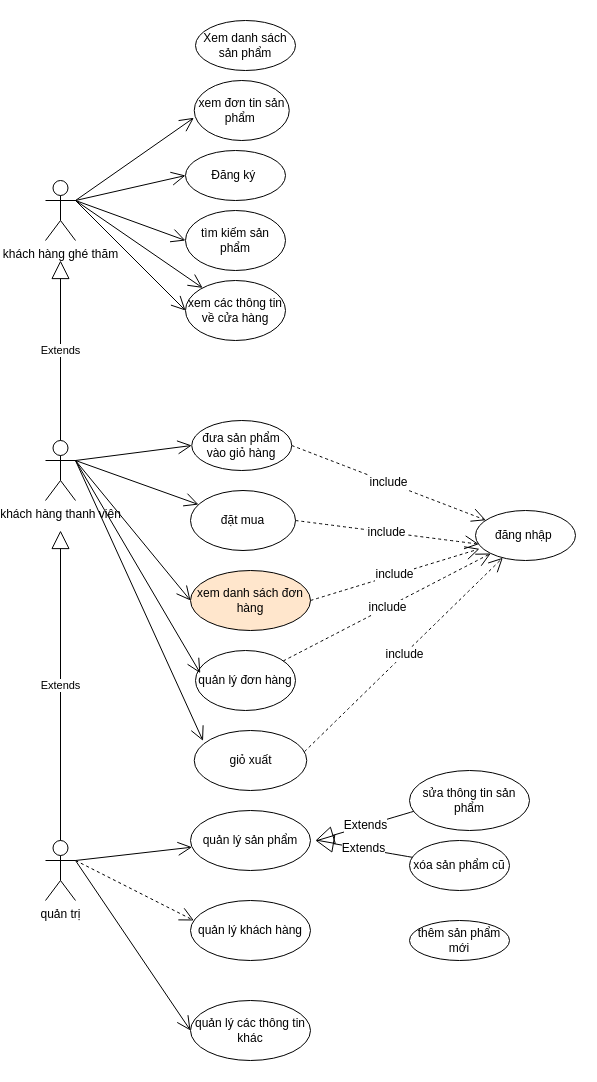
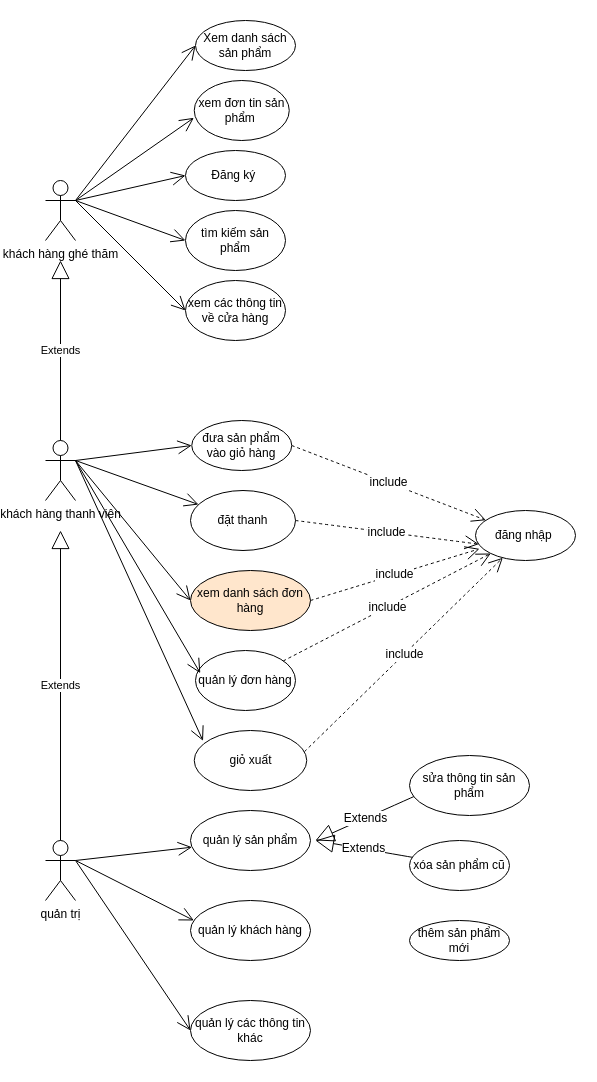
  <mxCell id="0" />
  <mxCell id="1" parent="0" />
  <mxCell id="2" value="khách hàng thanh viên" style="shape=umlActor;verticalLabelPosition=bottom;verticalAlign=top;html=1;outlineConnect=0;" parent="1" vertex="1"><mxGeometry x="20" y="440" width="30" height="60" as="geometry" /></mxCell>
  <mxCell id="3" value="quản trị" style="shape=umlActor;verticalLabelPosition=bottom;verticalAlign=top;html=1;outlineConnect=0;" parent="1" vertex="1"><mxGeometry x="20" y="840" width="30" height="60" as="geometry" /></mxCell>
  <mxCell id="4" value="khách hàng ghé thăm" style="shape=umlActor;verticalLabelPosition=bottom;verticalAlign=top;html=1;outlineConnect=0;" parent="1" vertex="1"><mxGeometry x="20" y="180" width="30" height="60" as="geometry" /></mxCell>
  <mxCell id="5" value="Xem danh sách sản phẩm" style="ellipse;whiteSpace=wrap;html=1;" parent="1" vertex="1"><mxGeometry x="170" y="20" width="100" height="50" as="geometry" /></mxCell>
  <mxCell id="6" value="xem đơn tin sản phẩm&amp;nbsp;" style="ellipse;whiteSpace=wrap;html=1;" parent="1" vertex="1"><mxGeometry x="168.75" y="80" width="95" height="60" as="geometry" /></mxCell>
  <mxCell id="7" value="Đăng ký&amp;nbsp;" style="ellipse;whiteSpace=wrap;html=1;" parent="1" vertex="1"><mxGeometry x="160" y="150" width="100" height="50" as="geometry" /></mxCell>
  <mxCell id="8" value="đăng nhập&amp;nbsp;" style="ellipse;whiteSpace=wrap;html=1;" parent="1" vertex="1"><mxGeometry x="450" y="510" width="100" height="50" as="geometry" /></mxCell>
  <mxCell id="9" value="đưa sản phẩm vào giỏ hàng" style="ellipse;whiteSpace=wrap;html=1;" parent="1" vertex="1"><mxGeometry x="166.25" y="420" width="100" height="50" as="geometry" /></mxCell>
  <mxCell id="10" value="xem các thông tin về cửa hàng" style="ellipse;whiteSpace=wrap;html=1;" parent="1" vertex="1"><mxGeometry x="160" y="280" width="100" height="60" as="geometry" /></mxCell>
- <mxCell id="11" value="đặt mua" style="ellipse;whiteSpace=wrap;html=1;" parent="1" vertex="1"><mxGeometry x="165" y="490" width="105" height="60" as="geometry" /></mxCell>
+ <mxCell id="11" value="đặt thanh" style="ellipse;whiteSpace=wrap;html=1;" parent="1" vertex="1"><mxGeometry x="165" y="490" width="105" height="60" as="geometry" /></mxCell>
  <mxCell id="12" value="xem danh sách đơn hàng" style="ellipse;whiteSpace=wrap;html=1;fillColor=#ffe6cc;" parent="1" vertex="1"><mxGeometry x="165" y="570" width="120" height="60" as="geometry" /></mxCell>
  <mxCell id="13" value="quản lý đơn hàng" style="ellipse;whiteSpace=wrap;html=1;" parent="1" vertex="1"><mxGeometry x="170" y="650" width="100" height="60" as="geometry" /></mxCell>
  <mxCell id="14" value="quản lý sản phẩm" style="ellipse;whiteSpace=wrap;html=1;" parent="1" vertex="1"><mxGeometry x="165" y="810" width="120" height="60" as="geometry" /></mxCell>
  <mxCell id="15" value="quản lý khách hàng" style="ellipse;whiteSpace=wrap;html=1;" parent="1" vertex="1"><mxGeometry x="165" y="900" width="120" height="60" as="geometry" /></mxCell>
  <mxCell id="16" value="quản lý các thông tin khác" style="ellipse;whiteSpace=wrap;html=1;" parent="1" vertex="1"><mxGeometry x="165" y="1000" width="120" height="60" as="geometry" /></mxCell>
  <mxCell id="17" value="Extends" style="endArrow=block;endSize=16;endFill=0;html=1;rounded=0;" parent="1" source="2" edge="1"><mxGeometry width="160" relative="1" as="geometry"><mxPoint x="-20" y="630" as="sourcePoint" /><mxPoint x="35" y="260" as="targetPoint" /></mxGeometry></mxCell>
  <mxCell id="18" value="Extends" style="endArrow=block;endSize=16;endFill=0;html=1;rounded=0;exitX=0.5;exitY=0;exitDx=0;exitDy=0;exitPerimeter=0;" parent="1" source="3" edge="1"><mxGeometry width="160" relative="1" as="geometry"><mxPoint x="-30" y="730" as="sourcePoint" /><mxPoint x="35" y="530" as="targetPoint" /></mxGeometry></mxCell>
  <mxCell id="19" value="tìm kiếm sản phẩm" style="ellipse;whiteSpace=wrap;html=1;" parent="1" vertex="1"><mxGeometry x="160" y="210" width="100" height="60" as="geometry" /></mxCell>
  <mxCell id="20" value="" style="endArrow=open;endFill=1;endSize=12;html=1;rounded=0;entryX=0;entryY=0.5;entryDx=0;entryDy=0;" parent="1" target="16" edge="1"><mxGeometry width="160" relative="1" as="geometry"><mxPoint x="50" y="860" as="sourcePoint" /><mxPoint x="140" y="1020" as="targetPoint" /></mxGeometry></mxCell>
  <mxCell id="21" value="" style="endArrow=open;endFill=1;endSize=12;html=1;rounded=0;entryX=0;entryY=0.5;entryDx=0;entryDy=0;" parent="1" target="12" edge="1"><mxGeometry width="160" relative="1" as="geometry"><mxPoint x="50" y="460" as="sourcePoint" /><mxPoint x="170" y="560" as="targetPoint" /></mxGeometry></mxCell>
  <mxCell id="22" value="" style="endArrow=open;endFill=1;endSize=12;html=1;rounded=0;entryX=0.048;entryY=0.378;entryDx=0;entryDy=0;entryPerimeter=0;exitX=1;exitY=0.333;exitDx=0;exitDy=0;exitPerimeter=0;" parent="1" source="2" target="13" edge="1"><mxGeometry width="160" relative="1" as="geometry"><mxPoint x="50" y="480" as="sourcePoint" /><mxPoint x="190" y="474.5" as="targetPoint" /></mxGeometry></mxCell>
  <mxCell id="23" value="" style="endArrow=open;endFill=1;endSize=12;html=1;rounded=0;" parent="1" target="14" edge="1"><mxGeometry width="160" relative="1" as="geometry"><mxPoint x="50" y="860" as="sourcePoint" /><mxPoint x="210" y="860" as="targetPoint" /></mxGeometry></mxCell>
- <mxCell id="24" value="" style="endArrow=open;endFill=1;endSize=12;html=1;rounded=0;entryX=0.028;entryY=0.333;entryDx=0;entryDy=0;entryPerimeter=0;exitX=1;exitY=0.333;exitDx=0;exitDy=0;exitPerimeter=0;dashed=1;" parent="1" source="3" target="15" edge="1"><mxGeometry width="160" relative="1" as="geometry"><mxPoint x="30" y="870" as="sourcePoint" /><mxPoint x="190" y="870" as="targetPoint" /></mxGeometry></mxCell>
+ <mxCell id="24" value="" style="endArrow=open;endFill=1;endSize=12;html=1;rounded=0;entryX=0.028;entryY=0.333;entryDx=0;entryDy=0;entryPerimeter=0;exitX=1;exitY=0.333;exitDx=0;exitDy=0;exitPerimeter=0;" parent="1" source="3" target="15" edge="1"><mxGeometry width="160" relative="1" as="geometry"><mxPoint x="30" y="870" as="sourcePoint" /><mxPoint x="190" y="870" as="targetPoint" /></mxGeometry></mxCell>
  <mxCell id="25" value="" style="endArrow=open;endFill=1;endSize=12;html=1;rounded=0;" parent="1" target="11" edge="1"><mxGeometry width="160" relative="1" as="geometry"><mxPoint x="50" y="460" as="sourcePoint" /><mxPoint x="560" y="460" as="targetPoint" /></mxGeometry></mxCell>
- <mxCell id="26" value="" style="endArrow=open;endFill=1;endSize=12;html=1;rounded=0;exitX=1;exitY=0.333;exitDx=0;exitDy=0;exitPerimeter=0;" parent="1" source="4" target="10" edge="1"><mxGeometry width="160" relative="1" as="geometry"><mxPoint x="-20" y="120" as="sourcePoint" /><mxPoint x="140" y="120" as="targetPoint" /></mxGeometry></mxCell>
+ <mxCell id="26" value="" style="endArrow=open;endFill=1;endSize=12;html=1;rounded=0;exitX=1;exitY=0.333;exitDx=0;exitDy=0;exitPerimeter=0;entryX=0;entryY=0.5;entryDx=0;entryDy=0;" parent="1" source="4" target="5" edge="1"><mxGeometry width="160" relative="1" as="geometry"><mxPoint x="-20" y="120" as="sourcePoint" /><mxPoint x="140" y="120" as="targetPoint" /></mxGeometry></mxCell>
  <mxCell id="27" value="" style="endArrow=open;endFill=1;endSize=12;html=1;rounded=0;entryX=0;entryY=0.5;entryDx=0;entryDy=0;" parent="1" target="9" edge="1"><mxGeometry width="160" relative="1" as="geometry"><mxPoint x="50" y="460" as="sourcePoint" /><mxPoint x="168.75" y="440" as="targetPoint" /></mxGeometry></mxCell>
  <mxCell id="28" value="" style="endArrow=open;endFill=1;endSize=12;html=1;rounded=0;entryX=0;entryY=0.5;entryDx=0;entryDy=0;" parent="1" target="19" edge="1"><mxGeometry width="160" relative="1" as="geometry"><mxPoint x="50" y="200" as="sourcePoint" /><mxPoint x="200" y="200" as="targetPoint" /></mxGeometry></mxCell>
  <mxCell id="29" value="" style="endArrow=open;endFill=1;endSize=12;html=1;rounded=0;entryX=0;entryY=0.5;entryDx=0;entryDy=0;" parent="1" target="7" edge="1"><mxGeometry width="160" relative="1" as="geometry"><mxPoint x="50" y="200" as="sourcePoint" /><mxPoint x="210" y="200" as="targetPoint" /></mxGeometry></mxCell>
  <mxCell id="30" value="" style="endArrow=open;endFill=1;endSize=12;html=1;rounded=0;entryX=-0.004;entryY=0.622;entryDx=0;entryDy=0;entryPerimeter=0;" parent="1" target="6" edge="1"><mxGeometry width="160" relative="1" as="geometry"><mxPoint x="50" y="200" as="sourcePoint" /><mxPoint x="210" y="200" as="targetPoint" /></mxGeometry></mxCell>
  <mxCell id="31" value="" style="endArrow=open;endFill=1;endSize=12;html=1;rounded=0;entryX=0;entryY=0.5;entryDx=0;entryDy=0;" parent="1" target="10" edge="1"><mxGeometry width="160" relative="1" as="geometry"><mxPoint x="50" y="200" as="sourcePoint" /><mxPoint x="250" y="420" as="targetPoint" /></mxGeometry></mxCell>
  <mxCell id="32" value="giỏ xuất" style="ellipse;whiteSpace=wrap;html=1;" parent="1" vertex="1"><mxGeometry x="168.75" y="730" width="112.5" height="60" as="geometry" /></mxCell>
  <mxCell id="33" value="" style="endArrow=open;endFill=1;endSize=12;html=1;rounded=0;entryX=0.078;entryY=0.172;entryDx=0;entryDy=0;entryPerimeter=0;" parent="1" target="32" edge="1"><mxGeometry width="160" relative="1" as="geometry"><mxPoint x="50" y="460" as="sourcePoint" /><mxPoint x="160" y="711" as="targetPoint" /></mxGeometry></mxCell>
  <mxCell id="34" value="Extends" style="endArrow=block;endSize=16;endFill=0;html=1;rounded=0;fontSize=12;curved=1;exitX=0.05;exitY=0.672;exitDx=0;exitDy=0;exitPerimeter=0;" parent="1" source="37" edge="1"><mxGeometry width="160" relative="1" as="geometry"><mxPoint x="400" y="890" as="sourcePoint" /><mxPoint x="290" y="840" as="targetPoint" /></mxGeometry></mxCell>
  <mxCell id="35" value="Extends" style="endArrow=block;endSize=16;endFill=0;html=1;rounded=0;fontSize=12;curved=1;" parent="1" source="38" edge="1"><mxGeometry width="160" relative="1" as="geometry"><mxPoint x="360" y="950" as="sourcePoint" /><mxPoint x="290" y="840" as="targetPoint" /></mxGeometry></mxCell>
  <mxCell id="36" value="thêm sản phẩm mới" style="ellipse;whiteSpace=wrap;html=1;" parent="1" vertex="1"><mxGeometry x="384" y="920" width="100" height="40" as="geometry" /></mxCell>
- <mxCell id="37" value="sửa thông tin sản phẩm" style="ellipse;whiteSpace=wrap;html=1;" parent="1" vertex="1"><mxGeometry x="384" y="770" width="120" height="60" as="geometry" /></mxCell>
+ <mxCell id="37" value="sửa thông tin sản phẩm" style="ellipse;whiteSpace=wrap;html=1;" parent="1" vertex="1"><mxGeometry x="384" y="755" width="120" height="60" as="geometry" /></mxCell>
  <mxCell id="38" value="xóa sản phẩm cũ" style="ellipse;whiteSpace=wrap;html=1;" parent="1" vertex="1"><mxGeometry x="384" y="840" width="100" height="50" as="geometry" /></mxCell>
  <mxCell id="39" value="include" style="endArrow=open;endSize=12;dashed=1;html=1;rounded=0;fontSize=12;curved=1;exitX=1;exitY=0.5;exitDx=0;exitDy=0;entryX=0.033;entryY=0.673;entryDx=0;entryDy=0;entryPerimeter=0;" parent="1" source="11" target="8" edge="1"><mxGeometry width="160" relative="1" as="geometry"><mxPoint x="360" y="660" as="sourcePoint" /><mxPoint x="520" y="660" as="targetPoint" /></mxGeometry></mxCell>
  <mxCell id="40" value="include" style="endArrow=open;endSize=12;dashed=1;html=1;rounded=0;fontSize=12;curved=1;" parent="1" source="13" target="8" edge="1"><mxGeometry width="160" relative="1" as="geometry"><mxPoint x="450" y="670" as="sourcePoint" /><mxPoint x="638" y="724" as="targetPoint" /></mxGeometry></mxCell>
  <mxCell id="41" value="include" style="endArrow=open;endSize=12;dashed=1;html=1;rounded=0;fontSize=12;curved=1;exitX=1;exitY=0.5;exitDx=0;exitDy=0;entryX=0.04;entryY=0.767;entryDx=0;entryDy=0;entryPerimeter=0;" parent="1" source="12" target="8" edge="1"><mxGeometry width="160" relative="1" as="geometry"><mxPoint x="370" y="680" as="sourcePoint" /><mxPoint x="558" y="734" as="targetPoint" /></mxGeometry></mxCell>
  <mxCell id="42" value="include" style="endArrow=open;endSize=12;dashed=1;html=1;rounded=0;fontSize=12;curved=1;exitX=0.981;exitY=0.35;exitDx=0;exitDy=0;exitPerimeter=0;" parent="1" source="32" target="8" edge="1"><mxGeometry width="160" relative="1" as="geometry"><mxPoint x="370" y="710" as="sourcePoint" /><mxPoint x="558" y="764" as="targetPoint" /></mxGeometry></mxCell>
  <mxCell id="43" value="include" style="endArrow=open;endSize=12;dashed=1;html=1;rounded=0;fontSize=12;curved=1;exitX=1;exitY=0.5;exitDx=0;exitDy=0;" parent="1" source="9" target="8" edge="1"><mxGeometry width="160" relative="1" as="geometry"><mxPoint x="430" y="440" as="sourcePoint" /><mxPoint x="608" y="474" as="targetPoint" /></mxGeometry></mxCell>
